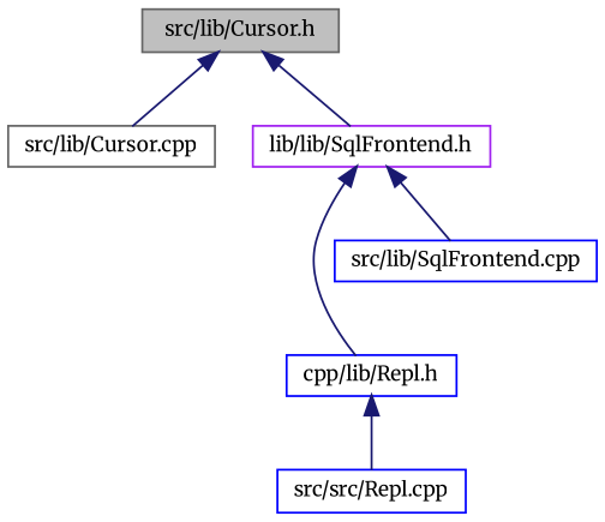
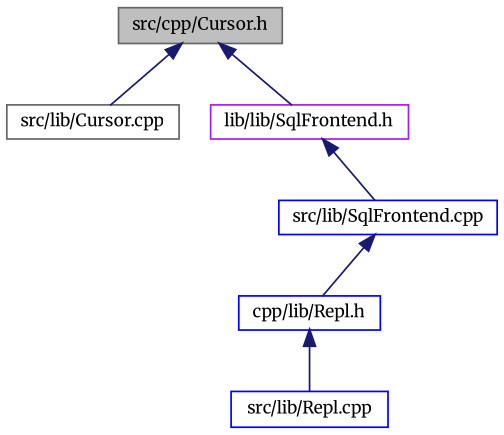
  digraph {
    fontname=Merriweather
    node [color=blue fillcolor=white fontname=Merriweather fontsize=10 shape=record style=filled]
    edge [color=midnightblue dir=back fontname=Merriweather fontsize=10 labelfontname=Helvetica labelfontsize=10 style=solid]
-   n1 [color=gray40 fillcolor=grey75 fontcolor=black height=0.2 label="src/lib/Cursor.h" width=0.4]
+   n1 [color=gray40 fillcolor=grey75 fontcolor=black height=0.2 label="src/cpp/Cursor.h" width=0.4]
    n2 [color=gray40 height=0.2 label="src/lib/Cursor.cpp" width=0.4]
    n3 [color=purple height=0.2 label="lib/lib/SqlFrontend.h" width=0.4]
    n4 [height=0.2 label="cpp/lib/Repl.h" width=0.4]
    n5 [height=0.2 label="src/lib/SqlFrontend.cpp" width=0.4]
-   n6 [height=0.2 label="src/src/Repl.cpp" width=0.4]
+   n6 [height=0.2 label="src/lib/Repl.cpp" width=0.4]
    n1 -> n2
    n1 -> n3
-   n3 -> n4
+   n5 -> n4
    n3 -> n5
    n4 -> n6
  }
